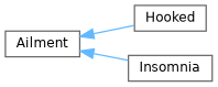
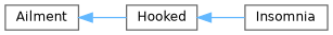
  digraph {
    rankdir=LR
    node [color=grey40 fillcolor=white fontname=Helvetica fontsize=10 shape=box style=filled]
    edge [color=steelblue1 dir=back fontname=Helvetica fontsize=10 labelfontname=Helvetica labelfontsize=10 style=solid]
    n1 [height=0.2 label=Ailment width=0.4]
    n2 [height=0.2 label=Hooked width=0.4]
    n3 [height=0.2 label=Insomnia width=0.4]
    n1 -> n2
-   n1 -> n3
+   n2 -> n3
  }
